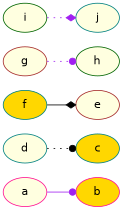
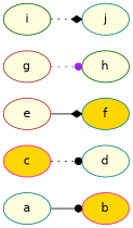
  digraph {
    fontname="DejaVu Sans"
    rankdir=LR
    node [Weight=2 color=teal fillcolor=lightyellow fontname="DejaVu Sans" style=filled]
    edge [arrowhead=dot color=purple fontname="DejaVu Sans" style=dotted]
-   a [color=deeppink]
+   a
    b [Weight=3 color=deeppink fillcolor=gold]
-   c [Weight=10 fillcolor=gold]
+   c [Weight=10 color=deeppink fillcolor=gold]
    d [Weight=4]
    e [Weight=5 color=brown]
    f [fillcolor=gold]
    g [Weight=12 color=brown]
    h [Weight=25 color=darkgreen]
    i [Weight=33 color=darkgreen]
    j
-   a -> b [Weight=4 style=solid]
-   d -> c [Weight=12 color=black]
-   f -> e [Weight=1 arrowhead=diamond color=black style=solid]
+   a -> b [Weight=4 color=black style=solid]
+   c -> d [Weight=12 color=black]
+   e -> f [Weight=1 arrowhead=diamond color=black style=solid]
    g -> h [Weight=5]
-   i -> j [Weight=23 arrowhead=diamond]
+   i -> j [Weight=23 arrowhead=diamond color=black]
  }
